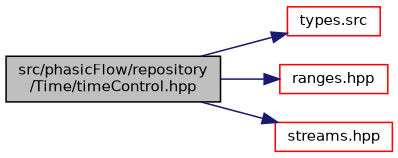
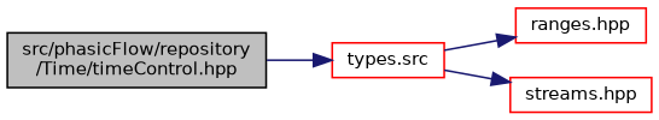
  digraph {
    rankdir=LR
    node [color=red fillcolor=white fontname=Helvetica fontsize=10 shape=record style=filled]
    edge [color=midnightblue fontname=Helvetica fontsize=10 labelfontname=Helvetica labelfontsize=10 style=solid]
    n1 [color=black fillcolor=grey75 fontcolor=black height=0.2 label="src/phasicFlow/repository\l/Time/timeControl.hpp" width=0.4]
    n2 [height=0.2 label="types.src" width=0.4]
    n3 [height=0.2 label="ranges.hpp" width=0.4]
    n4 [height=0.2 label="streams.hpp" width=0.4]
    n1 -> n2
-   n1 -> n3
-   n1 -> n4
+   n2 -> n3
+   n2 -> n4
  }
